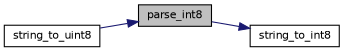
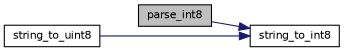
  digraph {
    rankdir=RL
    node [color=black fillcolor=white fontname=Helvetica fontsize=10 shape=record style=filled]
    edge [color=midnightblue dir=back fontname=Helvetica fontsize=10 labelfontname=Helvetica labelfontsize=10 style=solid]
    n1 [fillcolor=grey75 fontcolor=black height=0.2 label=parse_int8 width=0.4]
    n2 [height=0.2 label=string_to_uint8 width=0.4]
    n3 [height=0.2 label=string_to_int8 width=0.4]
-   n1 -> n2
+   n3 -> n2
    n3 -> n1
  }
